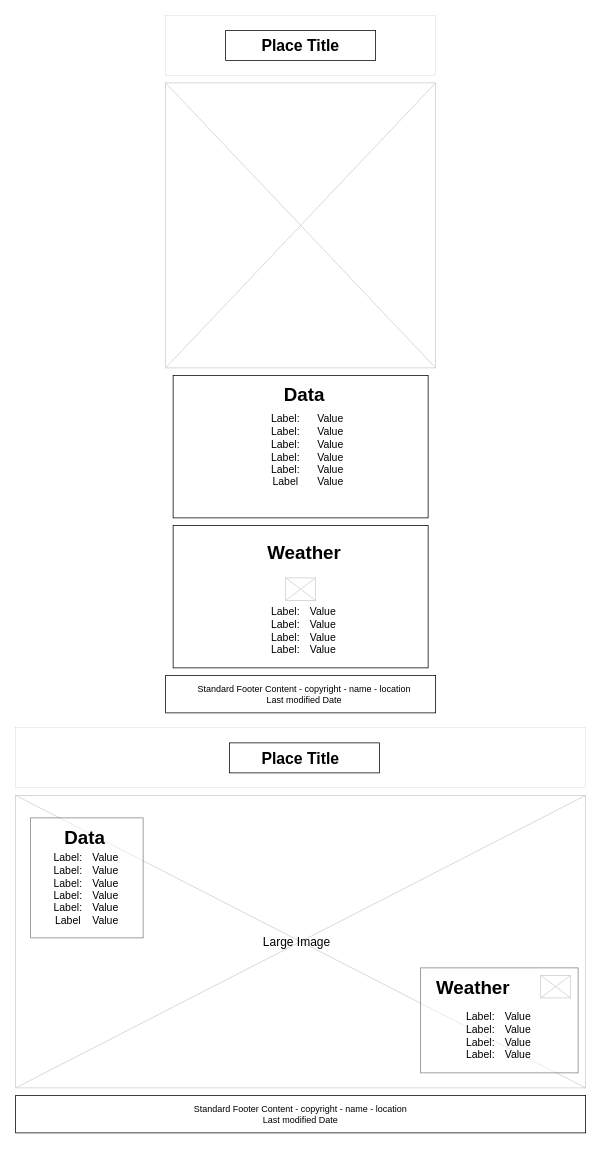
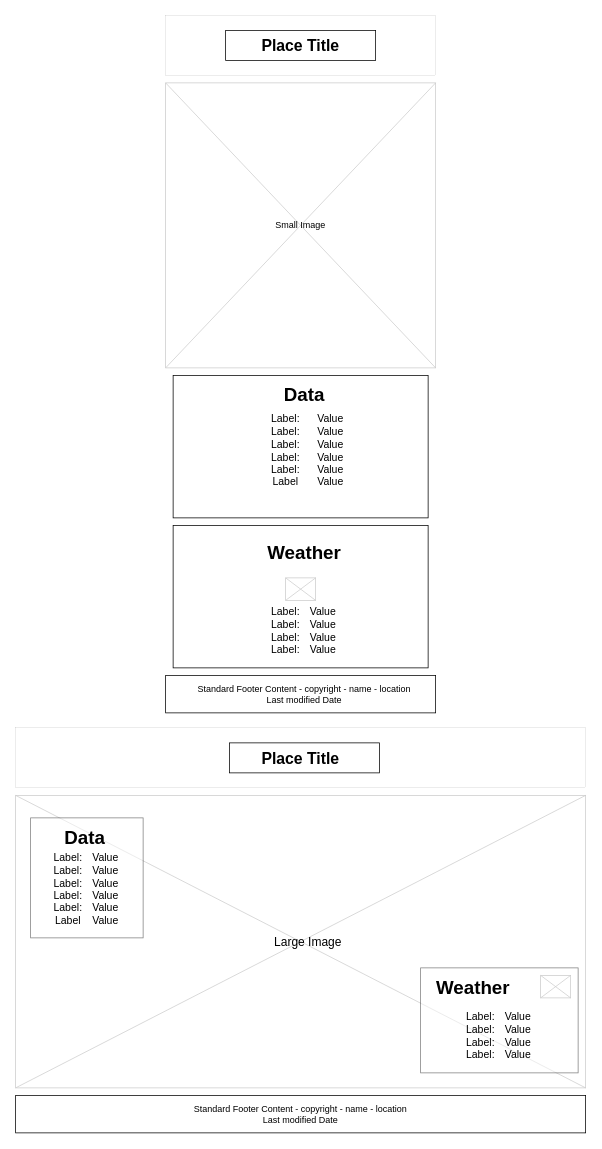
  <mxCell id="0" />
  <mxCell id="1" parent="0" />
  <mxCell id="2" value="" style="verticalLabelPosition=bottom;verticalAlign=top;strokeWidth=1;shape=mxgraph.mockup.graphics.iconGrid;strokeColor=#CCCCCC;gridSize=1,1;" parent="1" vertex="1"><mxGeometry x="220" y="110" width="360" height="380" as="geometry" /></mxCell>
  <mxCell id="3" value="" style="rounded=0;whiteSpace=wrap;html=1;strokeWidth=0;" parent="1" vertex="1"><mxGeometry x="220" y="20" width="360" height="80" as="geometry" /></mxCell>
  <mxCell id="4" value="" style="rounded=0;whiteSpace=wrap;html=1;strokeWidth=1;" parent="1" vertex="1"><mxGeometry x="300" y="40" width="200" height="40" as="geometry" /></mxCell>
  <mxCell id="5" value="" style="rounded=0;whiteSpace=wrap;html=1;strokeWidth=1;" parent="1" vertex="1"><mxGeometry x="230" y="500" width="340" height="190" as="geometry" /></mxCell>
  <mxCell id="6" value="" style="rounded=0;whiteSpace=wrap;html=1;strokeWidth=1;" parent="1" vertex="1"><mxGeometry x="230" y="700" width="340" height="190" as="geometry" /></mxCell>
  <mxCell id="7" value="" style="rounded=0;whiteSpace=wrap;html=1;strokeWidth=1;" parent="1" vertex="1"><mxGeometry x="220" y="900" width="360" height="50" as="geometry" /></mxCell>
  <mxCell id="8" value="" style="verticalLabelPosition=bottom;verticalAlign=top;strokeWidth=1;shape=mxgraph.mockup.graphics.iconGrid;strokeColor=#CCCCCC;gridSize=1,1;" parent="1" vertex="1"><mxGeometry x="380" y="770" width="40" height="30" as="geometry" /></mxCell>
  <mxCell id="9" value="&lt;b&gt;&lt;font style=&quot;font-size: 25px;&quot;&gt;Weather&lt;/font&gt;&lt;/b&gt;" style="text;html=1;align=center;verticalAlign=middle;whiteSpace=wrap;rounded=0;" parent="1" vertex="1"><mxGeometry x="305" y="720" width="200" height="30" as="geometry" /></mxCell>
  <mxCell id="10" value="&lt;font style=&quot;font-size: 14px;&quot;&gt;Label:&lt;/font&gt;&lt;div&gt;&lt;font style=&quot;font-size: 14px;&quot;&gt;Label:&lt;/font&gt;&lt;/div&gt;&lt;div&gt;&lt;font style=&quot;font-size: 14px;&quot;&gt;Label:&lt;/font&gt;&lt;/div&gt;&lt;div&gt;&lt;font style=&quot;font-size: 14px;&quot;&gt;Label:&lt;/font&gt;&lt;/div&gt;" style="text;html=1;align=center;verticalAlign=middle;whiteSpace=wrap;rounded=0;" parent="1" vertex="1"><mxGeometry x="350" y="800" width="60" height="80" as="geometry" /></mxCell>
  <mxCell id="11" value="&lt;span style=&quot;font-size: 14px;&quot;&gt;Value&lt;/span&gt;&lt;div&gt;&lt;span style=&quot;font-size: 14px;&quot;&gt;Value&lt;/span&gt;&lt;/div&gt;&lt;div&gt;&lt;span style=&quot;font-size: 14px;&quot;&gt;Value&lt;/span&gt;&lt;/div&gt;&lt;div&gt;&lt;span style=&quot;font-size: 14px;&quot;&gt;Value&lt;/span&gt;&lt;/div&gt;" style="text;html=1;align=center;verticalAlign=middle;whiteSpace=wrap;rounded=0;" parent="1" vertex="1"><mxGeometry x="400" y="800" width="60" height="80" as="geometry" /></mxCell>
  <mxCell id="12" value="&lt;b&gt;&lt;font style=&quot;font-size: 25px;&quot;&gt;Data&lt;/font&gt;&lt;/b&gt;" style="text;html=1;align=center;verticalAlign=middle;whiteSpace=wrap;rounded=0;" parent="1" vertex="1"><mxGeometry x="305" y="510" width="200" height="30" as="geometry" /></mxCell>
  <mxCell id="13" value="&lt;span style=&quot;font-size: 14px;&quot;&gt;Value&lt;/span&gt;&lt;div&gt;&lt;span style=&quot;font-size: 14px;&quot;&gt;Value&lt;/span&gt;&lt;/div&gt;&lt;div&gt;&lt;span style=&quot;font-size: 14px;&quot;&gt;Value&lt;/span&gt;&lt;/div&gt;&lt;div&gt;&lt;span style=&quot;font-size: 14px;&quot;&gt;Value&lt;/span&gt;&lt;/div&gt;&lt;div&gt;&lt;span style=&quot;font-size: 14px;&quot;&gt;Value&lt;/span&gt;&lt;/div&gt;&lt;div&gt;&lt;span style=&quot;font-size: 14px;&quot;&gt;Value&lt;/span&gt;&lt;/div&gt;" style="text;html=1;align=center;verticalAlign=middle;whiteSpace=wrap;rounded=0;" parent="1" vertex="1"><mxGeometry x="410" y="545" width="60" height="110" as="geometry" /></mxCell>
  <mxCell id="14" value="&lt;font style=&quot;font-size: 14px;&quot;&gt;Label:&lt;/font&gt;&lt;div&gt;&lt;font style=&quot;font-size: 14px;&quot;&gt;Label:&lt;/font&gt;&lt;/div&gt;&lt;div&gt;&lt;font style=&quot;font-size: 14px;&quot;&gt;Label:&lt;/font&gt;&lt;/div&gt;&lt;div&gt;&lt;font style=&quot;font-size: 14px;&quot;&gt;Label:&lt;/font&gt;&lt;/div&gt;&lt;div&gt;&lt;font style=&quot;font-size: 14px;&quot;&gt;Label:&lt;/font&gt;&lt;/div&gt;&lt;div&gt;&lt;font style=&quot;font-size: 14px;&quot;&gt;Label&lt;/font&gt;&lt;/div&gt;" style="text;html=1;align=center;verticalAlign=middle;whiteSpace=wrap;rounded=0;" parent="1" vertex="1"><mxGeometry x="350" y="550" width="60" height="100" as="geometry" /></mxCell>
+ <mxCell id="15" value="Small Image" style="text;html=1;align=center;verticalAlign=middle;whiteSpace=wrap;rounded=0;" parent="1" vertex="1"><mxGeometry x="355" y="285" width="90" height="30" as="geometry" /></mxCell>
  <mxCell id="16" value="Standard Footer Content - copyright - name - location&lt;div&gt;Last modified Date&lt;/div&gt;" style="text;html=1;align=center;verticalAlign=middle;whiteSpace=wrap;rounded=0;" parent="1" vertex="1"><mxGeometry x="250" y="910" width="310" height="30" as="geometry" /></mxCell>
  <mxCell id="17" value="&lt;b&gt;&lt;font style=&quot;font-size: 21px;&quot;&gt;Place Title&lt;/font&gt;&lt;/b&gt;" style="text;html=1;align=center;verticalAlign=middle;whiteSpace=wrap;rounded=0;" parent="1" vertex="1"><mxGeometry x="310" y="45" width="180" height="30" as="geometry" /></mxCell>
  <mxCell id="18" value="" style="rounded=0;whiteSpace=wrap;html=1;strokeWidth=0;" vertex="1" parent="1"><mxGeometry x="20" y="970" width="760" height="80" as="geometry" /></mxCell>
  <mxCell id="19" value="" style="rounded=0;whiteSpace=wrap;html=1;strokeWidth=1;" vertex="1" parent="1"><mxGeometry x="305" y="990" width="200" height="40" as="geometry" /></mxCell>
  <mxCell id="20" value="&lt;b&gt;&lt;font style=&quot;font-size: 21px;&quot;&gt;Place Title&lt;/font&gt;&lt;/b&gt;" style="text;html=1;align=center;verticalAlign=middle;whiteSpace=wrap;rounded=0;" vertex="1" parent="1"><mxGeometry x="310" y="995" width="180" height="30" as="geometry" /></mxCell>
  <mxCell id="21" value="" style="verticalLabelPosition=bottom;verticalAlign=top;strokeWidth=1;shape=mxgraph.mockup.graphics.iconGrid;strokeColor=#CCCCCC;gridSize=1,1;" vertex="1" parent="1"><mxGeometry x="20" y="1060" width="760" height="390" as="geometry" /></mxCell>
  <mxCell id="22" value="" style="rounded=0;whiteSpace=wrap;html=1;strokeWidth=1;" vertex="1" parent="1"><mxGeometry x="20" y="1460" width="760" height="50" as="geometry" /></mxCell>
  <mxCell id="23" value="Standard Footer Content - copyright - name - location&lt;div&gt;Last modified Date&lt;/div&gt;" style="text;html=1;align=center;verticalAlign=middle;whiteSpace=wrap;rounded=0;" vertex="1" parent="1"><mxGeometry x="60" y="1470" width="680" height="30" as="geometry" /></mxCell>
  <mxCell id="24" value="" style="rounded=0;whiteSpace=wrap;html=1;strokeWidth=1;opacity=50;" vertex="1" parent="1"><mxGeometry x="560" y="1290" width="210" height="140" as="geometry" /></mxCell>
  <mxCell id="25" value="" style="verticalLabelPosition=bottom;verticalAlign=top;strokeWidth=1;shape=mxgraph.mockup.graphics.iconGrid;strokeColor=#CCCCCC;gridSize=1,1;" vertex="1" parent="1"><mxGeometry x="720" y="1300" width="40" height="30" as="geometry" /></mxCell>
  <mxCell id="26" value="&lt;b&gt;&lt;font style=&quot;font-size: 25px;&quot;&gt;Weather&lt;/font&gt;&lt;/b&gt;" style="text;html=1;align=center;verticalAlign=middle;whiteSpace=wrap;rounded=0;" vertex="1" parent="1"><mxGeometry x="570" y="1300" width="120" height="30" as="geometry" /></mxCell>
  <mxCell id="27" value="&lt;font style=&quot;font-size: 14px;&quot;&gt;Label:&lt;/font&gt;&lt;div&gt;&lt;font style=&quot;font-size: 14px;&quot;&gt;Label:&lt;/font&gt;&lt;/div&gt;&lt;div&gt;&lt;font style=&quot;font-size: 14px;&quot;&gt;Label:&lt;/font&gt;&lt;/div&gt;&lt;div&gt;&lt;font style=&quot;font-size: 14px;&quot;&gt;Label:&lt;/font&gt;&lt;/div&gt;" style="text;html=1;align=center;verticalAlign=middle;whiteSpace=wrap;rounded=0;" vertex="1" parent="1"><mxGeometry x="610" y="1340" width="60" height="80" as="geometry" /></mxCell>
  <mxCell id="28" value="&lt;span style=&quot;font-size: 14px;&quot;&gt;Value&lt;/span&gt;&lt;div&gt;&lt;span style=&quot;font-size: 14px;&quot;&gt;Value&lt;/span&gt;&lt;/div&gt;&lt;div&gt;&lt;span style=&quot;font-size: 14px;&quot;&gt;Value&lt;/span&gt;&lt;/div&gt;&lt;div&gt;&lt;span style=&quot;font-size: 14px;&quot;&gt;Value&lt;/span&gt;&lt;/div&gt;" style="text;html=1;align=center;verticalAlign=middle;whiteSpace=wrap;rounded=0;" vertex="1" parent="1"><mxGeometry x="660" y="1340" width="60" height="80" as="geometry" /></mxCell>
  <mxCell id="29" value="" style="rounded=0;whiteSpace=wrap;html=1;strokeWidth=1;opacity=50;" vertex="1" parent="1"><mxGeometry x="40" y="1090" width="150" height="160" as="geometry" /></mxCell>
  <mxCell id="30" value="&lt;b&gt;&lt;font style=&quot;font-size: 25px;&quot;&gt;Data&lt;/font&gt;&lt;/b&gt;" style="text;html=1;align=center;verticalAlign=middle;whiteSpace=wrap;rounded=0;" vertex="1" parent="1"><mxGeometry x="70" y="1100" width="85" height="30" as="geometry" /></mxCell>
  <mxCell id="31" value="&lt;span style=&quot;font-size: 14px;&quot;&gt;Value&lt;/span&gt;&lt;div&gt;&lt;span style=&quot;font-size: 14px;&quot;&gt;Value&lt;/span&gt;&lt;/div&gt;&lt;div&gt;&lt;span style=&quot;font-size: 14px;&quot;&gt;Value&lt;/span&gt;&lt;/div&gt;&lt;div&gt;&lt;span style=&quot;font-size: 14px;&quot;&gt;Value&lt;/span&gt;&lt;/div&gt;&lt;div&gt;&lt;span style=&quot;font-size: 14px;&quot;&gt;Value&lt;/span&gt;&lt;/div&gt;&lt;div&gt;&lt;span style=&quot;font-size: 14px;&quot;&gt;Value&lt;/span&gt;&lt;/div&gt;" style="text;html=1;align=center;verticalAlign=middle;whiteSpace=wrap;rounded=0;" vertex="1" parent="1"><mxGeometry x="110" y="1130" width="60" height="110" as="geometry" /></mxCell>
  <mxCell id="32" value="&lt;font style=&quot;font-size: 14px;&quot;&gt;Label:&lt;/font&gt;&lt;div&gt;&lt;font style=&quot;font-size: 14px;&quot;&gt;Label:&lt;/font&gt;&lt;/div&gt;&lt;div&gt;&lt;font style=&quot;font-size: 14px;&quot;&gt;Label:&lt;/font&gt;&lt;/div&gt;&lt;div&gt;&lt;font style=&quot;font-size: 14px;&quot;&gt;Label:&lt;/font&gt;&lt;/div&gt;&lt;div&gt;&lt;font style=&quot;font-size: 14px;&quot;&gt;Label:&lt;/font&gt;&lt;/div&gt;&lt;div&gt;&lt;font style=&quot;font-size: 14px;&quot;&gt;Label&lt;/font&gt;&lt;/div&gt;" style="text;html=1;align=center;verticalAlign=middle;whiteSpace=wrap;rounded=0;" vertex="1" parent="1"><mxGeometry x="60" y="1135" width="60" height="100" as="geometry" /></mxCell>
- <mxCell id="33" value="&lt;font style=&quot;font-size: 16px;&quot;&gt;Large Image&lt;/font&gt;" style="text;html=1;align=center;verticalAlign=middle;whiteSpace=wrap;rounded=0;" vertex="1" parent="1"><mxGeometry x="310" y="1240" width="170" height="30" as="geometry" /></mxCell>
+ <mxCell id="33" value="&lt;font style=&quot;font-size: 16px;&quot;&gt;Large Image&lt;/font&gt;" style="text;html=1;align=center;verticalAlign=middle;whiteSpace=wrap;rounded=0;" vertex="1" parent="1"><mxGeometry x="325" y="1240" width="170" height="30" as="geometry" /></mxCell>
